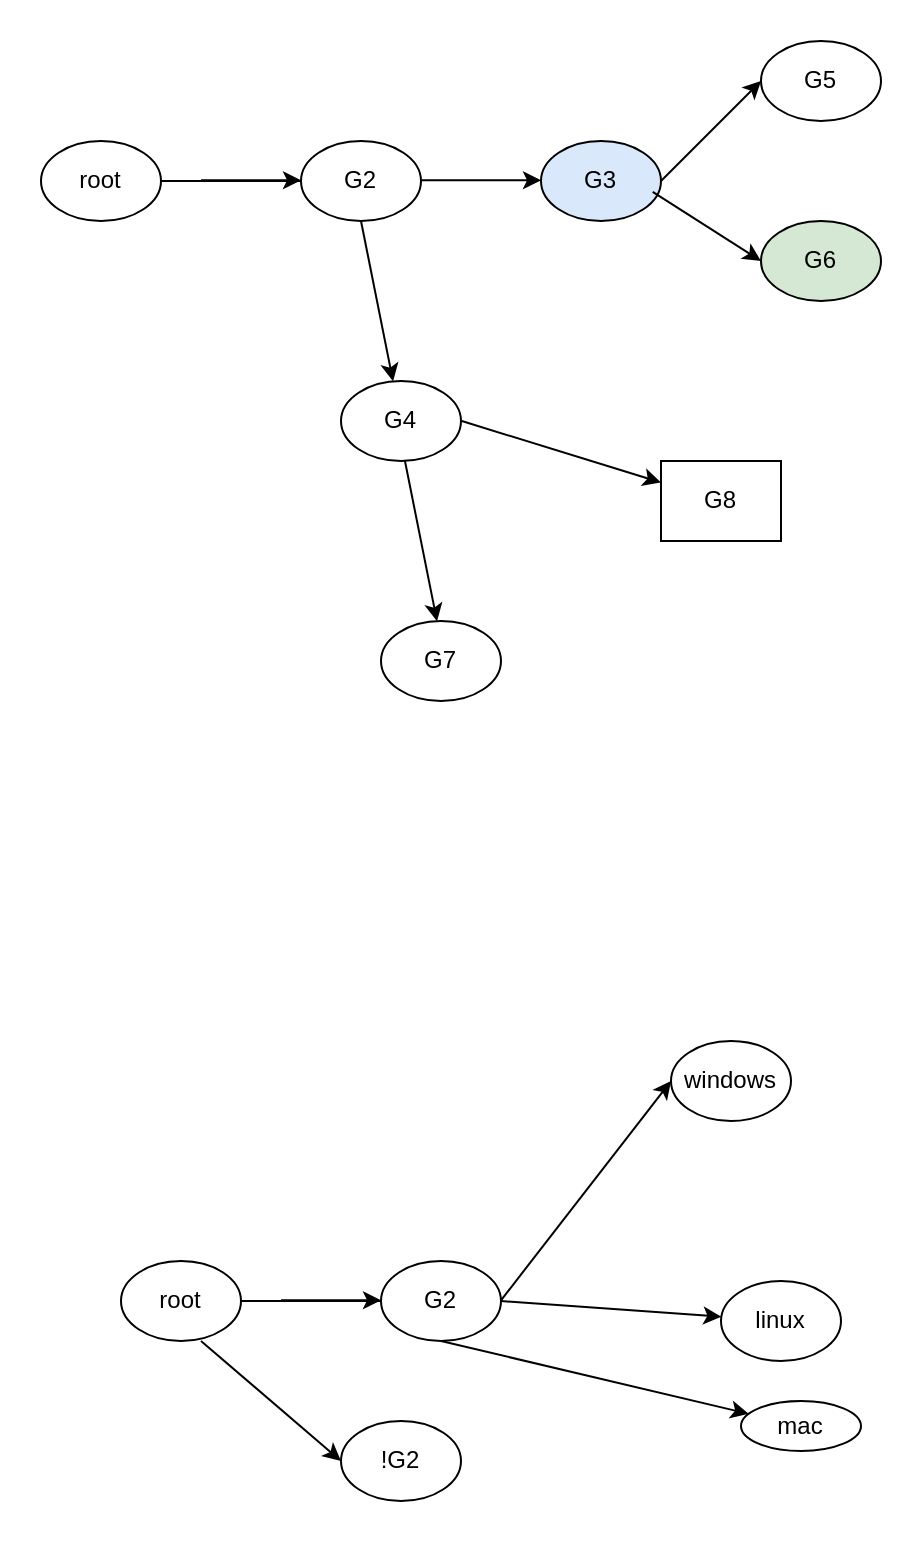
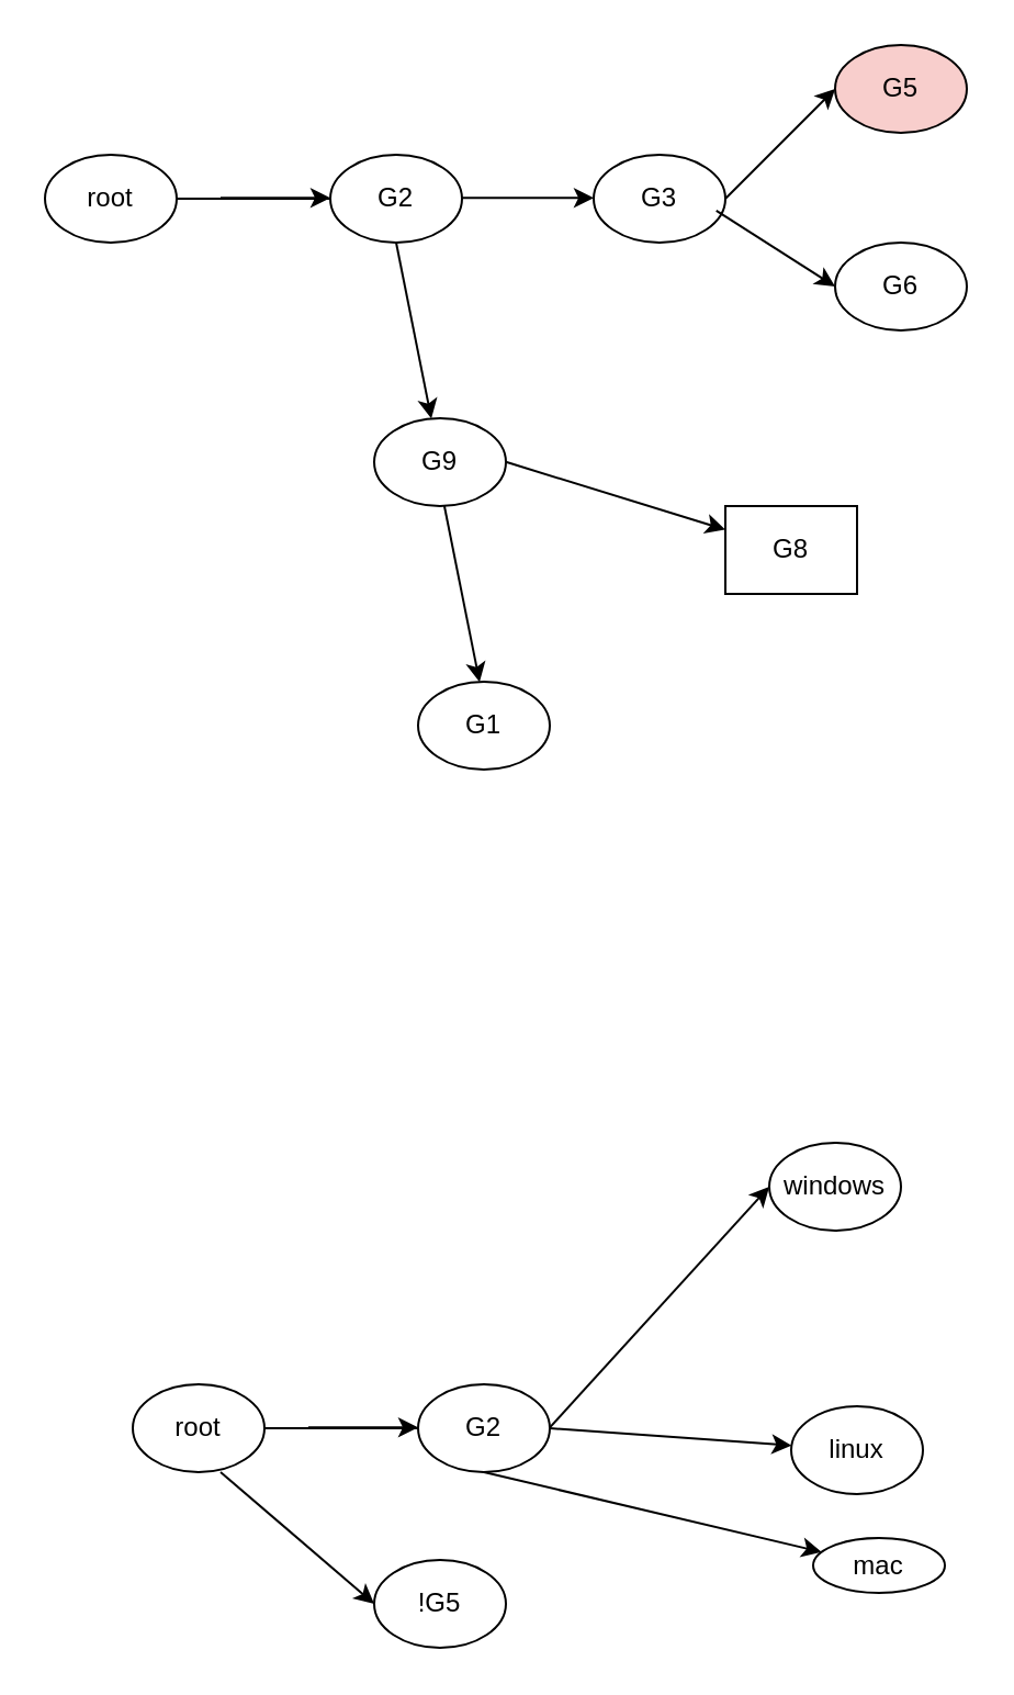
  <mxCell id="0" />
  <mxCell id="1" parent="0" />
  <mxCell id="2" value="" style="edgeStyle=orthogonalEdgeStyle;rounded=0;orthogonalLoop=1;jettySize=auto;html=1;" edge="1" parent="1" source="3"><mxGeometry relative="1" as="geometry"><mxPoint x="70" y="90" as="targetPoint" /></mxGeometry></mxCell>
  <mxCell id="3" value="G2" style="ellipse;whiteSpace=wrap;html=1;" parent="1" vertex="1"><mxGeometry x="150" y="70" width="60" height="40" as="geometry" /></mxCell>
- <mxCell id="4" value="G3" style="ellipse;whiteSpace=wrap;html=1;fillColor=#dae8fc;" parent="1" vertex="1"><mxGeometry x="270" y="70" width="60" height="40" as="geometry" /></mxCell>
- <mxCell id="5" value="G4" style="ellipse;whiteSpace=wrap;html=1;" parent="1" vertex="1"><mxGeometry x="170" y="190" width="60" height="40" as="geometry" /></mxCell>
+ <mxCell id="4" value="G3" style="ellipse;whiteSpace=wrap;html=1;" parent="1" vertex="1"><mxGeometry x="270" y="70" width="60" height="40" as="geometry" /></mxCell>
+ <mxCell id="5" value="G9" style="ellipse;whiteSpace=wrap;html=1;" parent="1" vertex="1"><mxGeometry x="170" y="190" width="60" height="40" as="geometry" /></mxCell>
  <mxCell id="6" value="" style="endArrow=classic;html=1;" parent="1" target="5" edge="1"><mxGeometry width="50" height="50" relative="1" as="geometry"><mxPoint x="180" y="110" as="sourcePoint" /><mxPoint x="220" y="170" as="targetPoint" /></mxGeometry></mxCell>
  <mxCell id="7" value="" style="endArrow=classic;html=1;" parent="1" edge="1"><mxGeometry width="50" height="50" relative="1" as="geometry"><mxPoint x="210" y="89.66" as="sourcePoint" /><mxPoint x="270" y="89.66" as="targetPoint" /></mxGeometry></mxCell>
- <mxCell id="8" value="G6" style="ellipse;whiteSpace=wrap;html=1;fillColor=#d5e8d4;" parent="1" vertex="1"><mxGeometry x="380" y="110" width="60" height="40" as="geometry" /></mxCell>
- <mxCell id="9" value="G5" style="ellipse;whiteSpace=wrap;html=1;" parent="1" vertex="1"><mxGeometry x="380" y="20" width="60" height="40" as="geometry" /></mxCell>
+ <mxCell id="8" value="G6" style="ellipse;whiteSpace=wrap;html=1;" parent="1" vertex="1"><mxGeometry x="380" y="110" width="60" height="40" as="geometry" /></mxCell>
+ <mxCell id="9" value="G5" style="ellipse;whiteSpace=wrap;html=1;fillColor=#f8cecc;" parent="1" vertex="1"><mxGeometry x="380" y="20" width="60" height="40" as="geometry" /></mxCell>
  <mxCell id="10" value="" style="endArrow=classic;html=1;" parent="1" edge="1"><mxGeometry width="50" height="50" relative="1" as="geometry"><mxPoint x="330" y="90" as="sourcePoint" /><mxPoint x="380" y="40" as="targetPoint" /></mxGeometry></mxCell>
  <mxCell id="11" value="" style="endArrow=classic;html=1;exitX=0.931;exitY=0.636;exitDx=0;exitDy=0;exitPerimeter=0;" parent="1" source="4" edge="1"><mxGeometry width="50" height="50" relative="1" as="geometry"><mxPoint x="320" y="100" as="sourcePoint" /><mxPoint x="380" y="130" as="targetPoint" /></mxGeometry></mxCell>
  <mxCell id="12" value="" style="endArrow=classic;html=1;" parent="1" edge="1"><mxGeometry width="50" height="50" relative="1" as="geometry"><mxPoint x="100" y="89.66" as="sourcePoint" /><mxPoint x="150" y="89.66" as="targetPoint" /></mxGeometry></mxCell>
- <mxCell id="13" value="G7" style="ellipse;whiteSpace=wrap;html=1;" parent="1" vertex="1"><mxGeometry x="190" y="310" width="60" height="40" as="geometry" /></mxCell>
+ <mxCell id="13" value="G1" style="ellipse;whiteSpace=wrap;html=1;" parent="1" vertex="1"><mxGeometry x="190" y="310" width="60" height="40" as="geometry" /></mxCell>
  <mxCell id="14" value="G8" style="whiteSpace=wrap;html=1;rounded=0;" parent="1" vertex="1"><mxGeometry x="330" y="230" width="60" height="40" as="geometry" /></mxCell>
  <mxCell id="15" value="" style="endArrow=classic;html=1;" parent="1" edge="1"><mxGeometry width="50" height="50" relative="1" as="geometry"><mxPoint x="201.98" y="230" as="sourcePoint" /><mxPoint x="218.015" y="310.175" as="targetPoint" /></mxGeometry></mxCell>
  <mxCell id="16" value="" style="endArrow=classic;html=1;" parent="1" target="14" edge="1"><mxGeometry width="50" height="50" relative="1" as="geometry"><mxPoint x="230" y="209.91" as="sourcePoint" /><mxPoint x="246.035" y="290.085" as="targetPoint" /></mxGeometry></mxCell>
  <mxCell id="17" value="root" style="ellipse;whiteSpace=wrap;html=1;" vertex="1" parent="1"><mxGeometry x="20" y="70" width="60" height="40" as="geometry" /></mxCell>
  <mxCell id="18" value="" style="edgeStyle=orthogonalEdgeStyle;rounded=0;orthogonalLoop=1;jettySize=auto;html=1;" edge="1" source="19" parent="1"><mxGeometry relative="1" as="geometry"><mxPoint x="110" y="650" as="targetPoint" /></mxGeometry></mxCell>
  <mxCell id="19" value="G2" style="ellipse;whiteSpace=wrap;html=1;" vertex="1" parent="1"><mxGeometry x="190" y="630" width="60" height="40" as="geometry" /></mxCell>
- <mxCell id="20" value="windows" style="ellipse;whiteSpace=wrap;html=1;" vertex="1" parent="1"><mxGeometry x="335" y="520" width="60" height="40" as="geometry" /></mxCell>
+ <mxCell id="20" value="windows" style="ellipse;whiteSpace=wrap;html=1;" vertex="1" parent="1"><mxGeometry x="350" y="520" width="60" height="40" as="geometry" /></mxCell>
  <mxCell id="21" value="mac" style="ellipse;whiteSpace=wrap;html=1;" vertex="1" parent="1"><mxGeometry x="370" y="700" width="60" height="25" as="geometry" /></mxCell>
  <mxCell id="22" value="" style="endArrow=classic;html=1;" edge="1" target="21" parent="1"><mxGeometry width="50" height="50" relative="1" as="geometry"><mxPoint x="220" y="670" as="sourcePoint" /><mxPoint x="260" y="730" as="targetPoint" /></mxGeometry></mxCell>
  <mxCell id="23" value="" style="endArrow=classic;html=1;entryX=0;entryY=0.5;entryDx=0;entryDy=0;" edge="1" parent="1" target="20"><mxGeometry width="50" height="50" relative="1" as="geometry"><mxPoint x="250" y="649.66" as="sourcePoint" /><mxPoint x="310" y="649.66" as="targetPoint" /></mxGeometry></mxCell>
  <mxCell id="24" value="" style="endArrow=classic;html=1;" edge="1" parent="1"><mxGeometry width="50" height="50" relative="1" as="geometry"><mxPoint x="140" y="649.66" as="sourcePoint" /><mxPoint x="190" y="649.66" as="targetPoint" /></mxGeometry></mxCell>
  <mxCell id="25" value="linux" style="ellipse;whiteSpace=wrap;html=1;" vertex="1" parent="1"><mxGeometry x="360" y="640" width="60" height="40" as="geometry" /></mxCell>
  <mxCell id="26" value="" style="endArrow=classic;html=1;" edge="1" target="25" parent="1"><mxGeometry width="50" height="50" relative="1" as="geometry"><mxPoint x="250" y="650" as="sourcePoint" /><mxPoint x="286.035" y="850.085" as="targetPoint" /></mxGeometry></mxCell>
  <mxCell id="27" value="root" style="ellipse;whiteSpace=wrap;html=1;" vertex="1" parent="1"><mxGeometry x="60" y="630" width="60" height="40" as="geometry" /></mxCell>
- <mxCell id="28" value="!G2" style="ellipse;whiteSpace=wrap;html=1;" vertex="1" parent="1"><mxGeometry x="170" y="710" width="60" height="40" as="geometry" /></mxCell>
+ <mxCell id="28" value="!G5" style="ellipse;whiteSpace=wrap;html=1;" vertex="1" parent="1"><mxGeometry x="170" y="710" width="60" height="40" as="geometry" /></mxCell>
  <mxCell id="29" value="" style="endArrow=classic;html=1;entryX=0;entryY=0.5;entryDx=0;entryDy=0;" edge="1" parent="1" target="28"><mxGeometry width="50" height="50" relative="1" as="geometry"><mxPoint x="100" y="670" as="sourcePoint" /><mxPoint x="140" y="710" as="targetPoint" /></mxGeometry></mxCell>
